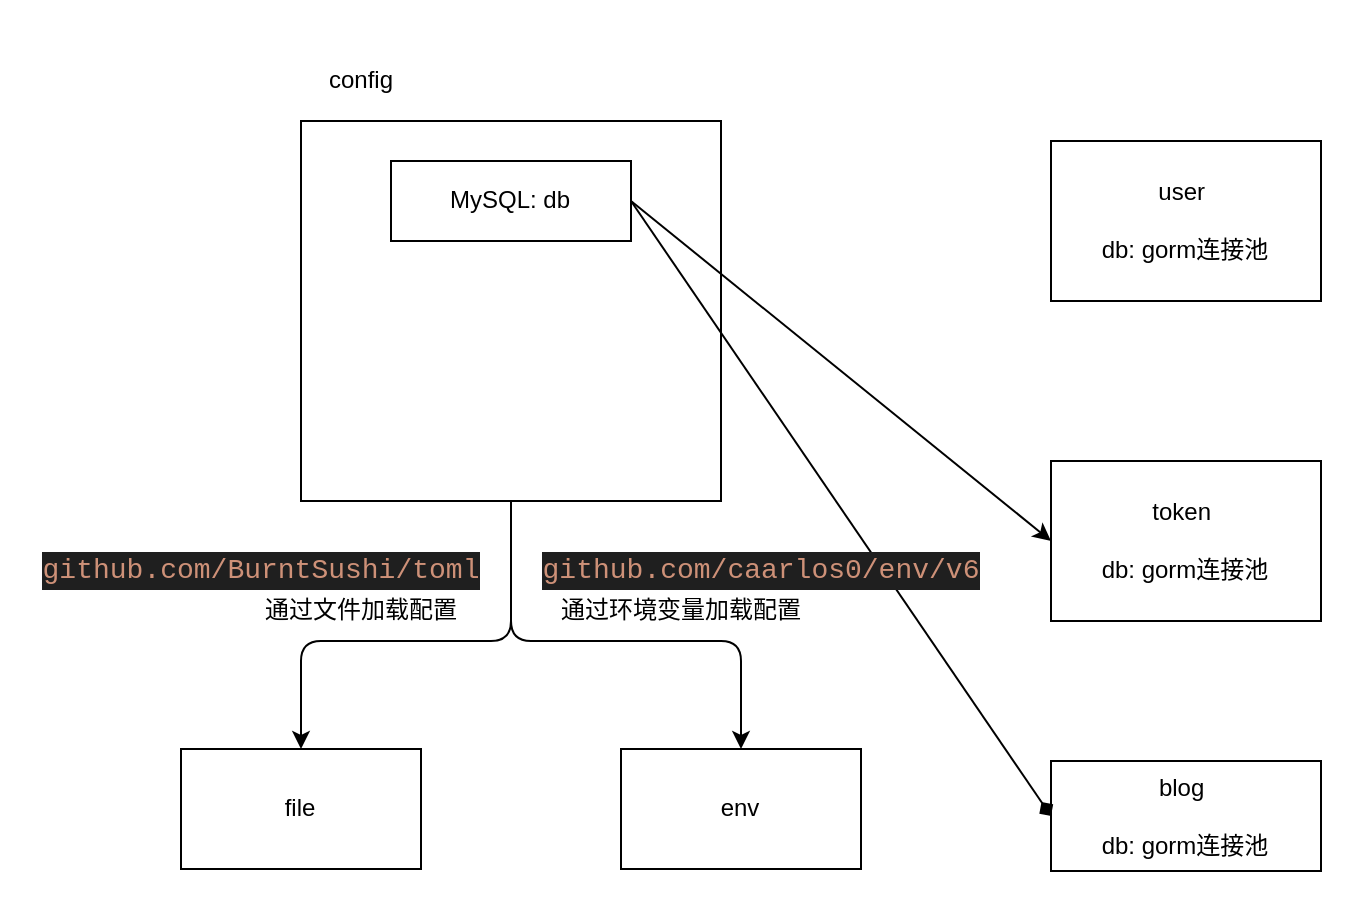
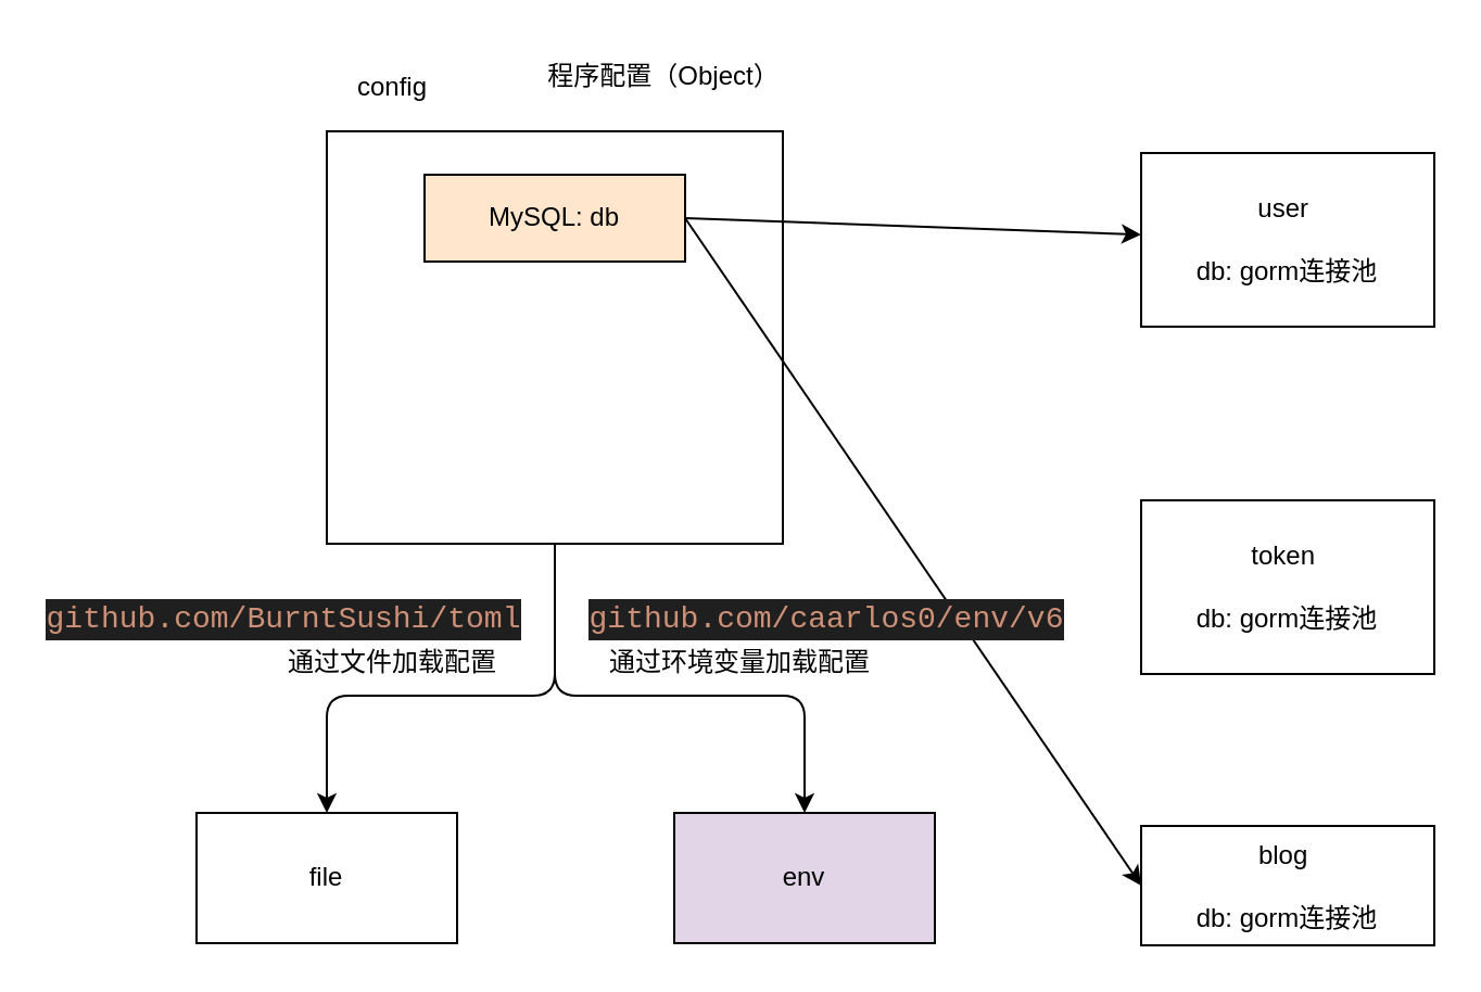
  <mxCell id="0" />
  <mxCell id="1" parent="0" />
  <mxCell id="2" value="" style="rounded=0;whiteSpace=wrap;html=1;" vertex="1" parent="1"><mxGeometry x="150" y="60" width="210" height="190" as="geometry" /></mxCell>
- <mxCell id="3" value="MySQL: db" style="rounded=0;whiteSpace=wrap;html=1;" vertex="1" parent="1"><mxGeometry x="195" y="80" width="120" height="40" as="geometry" /></mxCell>
+ <mxCell id="3" value="MySQL: db" style="rounded=0;whiteSpace=wrap;html=1;fillColor=#ffe6cc;" vertex="1" parent="1"><mxGeometry x="195" y="80" width="120" height="40" as="geometry" /></mxCell>
  <mxCell id="4" value="config" style="text;html=1;align=center;verticalAlign=middle;resizable=0;points=[];autosize=1;strokeColor=none;fillColor=none;" vertex="1" parent="1"><mxGeometry x="150" y="25" width="60" height="30" as="geometry" /></mxCell>
+ <mxCell id="5" value="程序配置（Object）" style="text;html=1;align=center;verticalAlign=middle;resizable=0;points=[];autosize=1;strokeColor=none;fillColor=none;" vertex="1" parent="1"><mxGeometry x="240" y="20" width="130" height="30" as="geometry" /></mxCell>
  <mxCell id="6" value="user&amp;nbsp;&lt;br&gt;&lt;br&gt;db: gorm连接池" style="rounded=0;whiteSpace=wrap;html=1;" vertex="1" parent="1"><mxGeometry x="525" y="70" width="135" height="80" as="geometry" /></mxCell>
  <mxCell id="7" value="token&amp;nbsp;&lt;br&gt;&lt;br&gt;db: gorm连接池" style="rounded=0;whiteSpace=wrap;html=1;" vertex="1" parent="1"><mxGeometry x="525" y="230" width="135" height="80" as="geometry" /></mxCell>
  <mxCell id="8" value="blog&amp;nbsp;&lt;br&gt;&lt;br&gt;db: gorm连接池" style="rounded=0;whiteSpace=wrap;html=1;" vertex="1" parent="1"><mxGeometry x="525" y="380" width="135" height="55" as="geometry" /></mxCell>
- <mxCell id="9" value="" style="endArrow=classic;html=1;entryX=0;entryY=0.5;entryDx=0;entryDy=0;exitX=1;exitY=0.5;exitDx=0;exitDy=0;" edge="1" parent="1" source="3" target="7"><mxGeometry width="50" height="50" relative="1" as="geometry"><mxPoint x="360" y="260" as="sourcePoint" /><mxPoint x="410" y="210" as="targetPoint" /></mxGeometry></mxCell>
- <mxCell id="10" value="" style="endArrow=diamond;html=1;entryX=0;entryY=0.5;entryDx=0;entryDy=0;exitX=1;exitY=0.5;exitDx=0;exitDy=0;" edge="1" parent="1" source="3" target="8"><mxGeometry width="50" height="50" relative="1" as="geometry"><mxPoint x="290" y="410" as="sourcePoint" /><mxPoint x="340" y="360" as="targetPoint" /></mxGeometry></mxCell>
+ <mxCell id="9" value="" style="endArrow=classic;html=1;exitX=1;exitY=0.5;exitDx=0;exitDy=0;" edge="1" parent="1" source="3" target="6"><mxGeometry width="50" height="50" relative="1" as="geometry"><mxPoint x="360" y="260" as="sourcePoint" /><mxPoint x="410" y="210" as="targetPoint" /></mxGeometry></mxCell>
+ <mxCell id="10" value="" style="endArrow=classic;html=1;entryX=0;entryY=0.5;entryDx=0;entryDy=0;exitX=1;exitY=0.5;exitDx=0;exitDy=0;" edge="1" parent="1" source="3" target="8"><mxGeometry width="50" height="50" relative="1" as="geometry"><mxPoint x="290" y="410" as="sourcePoint" /><mxPoint x="340" y="360" as="targetPoint" /></mxGeometry></mxCell>
  <mxCell id="11" value="file" style="rounded=0;whiteSpace=wrap;html=1;" vertex="1" parent="1"><mxGeometry x="90" y="374" width="120" height="60" as="geometry" /></mxCell>
- <mxCell id="12" value="env" style="rounded=0;whiteSpace=wrap;html=1;" vertex="1" parent="1"><mxGeometry x="310" y="374" width="120" height="60" as="geometry" /></mxCell>
+ <mxCell id="12" value="env" style="rounded=0;whiteSpace=wrap;html=1;fillColor=#e1d5e7;" vertex="1" parent="1"><mxGeometry x="310" y="374" width="120" height="60" as="geometry" /></mxCell>
  <mxCell id="13" value="" style="endArrow=classic;html=1;entryX=0.5;entryY=0;entryDx=0;entryDy=0;exitX=0.5;exitY=1;exitDx=0;exitDy=0;" edge="1" parent="1" source="2" target="11"><mxGeometry width="50" height="50" relative="1" as="geometry"><mxPoint x="360" y="260" as="sourcePoint" /><mxPoint x="410" y="210" as="targetPoint" /><Array as="points"><mxPoint x="255" y="320" /><mxPoint x="150" y="320" /></Array></mxGeometry></mxCell>
  <mxCell id="14" value="" style="endArrow=classic;html=1;exitX=0.5;exitY=1;exitDx=0;exitDy=0;entryX=0.5;entryY=0;entryDx=0;entryDy=0;" edge="1" parent="1" source="2" target="12"><mxGeometry width="50" height="50" relative="1" as="geometry"><mxPoint x="360" y="260" as="sourcePoint" /><mxPoint x="410" y="210" as="targetPoint" /><Array as="points"><mxPoint x="255" y="320" /><mxPoint x="370" y="320" /></Array></mxGeometry></mxCell>
  <mxCell id="15" value="通过文件加载配置" style="text;html=1;align=center;verticalAlign=middle;resizable=0;points=[];autosize=1;strokeColor=none;fillColor=none;" vertex="1" parent="1"><mxGeometry x="120" y="290" width="120" height="30" as="geometry" /></mxCell>
  <mxCell id="16" value="通过环境变量加载配置" style="text;html=1;align=center;verticalAlign=middle;resizable=0;points=[];autosize=1;strokeColor=none;fillColor=none;" vertex="1" parent="1"><mxGeometry x="270" y="290" width="140" height="30" as="geometry" /></mxCell>
  <mxCell id="17" value="&lt;div style=&quot;color: rgb(204, 204, 204); background-color: rgb(31, 31, 31); font-family: Consolas, &amp;quot;Courier New&amp;quot;, monospace; font-size: 14px; line-height: 19px;&quot;&gt;&lt;span style=&quot;color: #ce9178;&quot;&gt;github.com/BurntSushi/toml&lt;/span&gt;&lt;/div&gt;" style="text;html=1;align=center;verticalAlign=middle;resizable=0;points=[];autosize=1;strokeColor=none;fillColor=none;" vertex="1" parent="1"><mxGeometry x="20" y="270" width="220" height="30" as="geometry" /></mxCell>
  <mxCell id="18" value="&lt;div style=&quot;color: rgb(204, 204, 204); background-color: rgb(31, 31, 31); font-family: Consolas, &amp;quot;Courier New&amp;quot;, monospace; font-size: 14px; line-height: 19px;&quot;&gt;&lt;span style=&quot;color: #ce9178;&quot;&gt;github.com/caarlos0/env/v6&lt;/span&gt;&lt;/div&gt;" style="text;html=1;align=center;verticalAlign=middle;resizable=0;points=[];autosize=1;strokeColor=none;fillColor=none;" vertex="1" parent="1"><mxGeometry x="270" y="270" width="220" height="30" as="geometry" /></mxCell>
